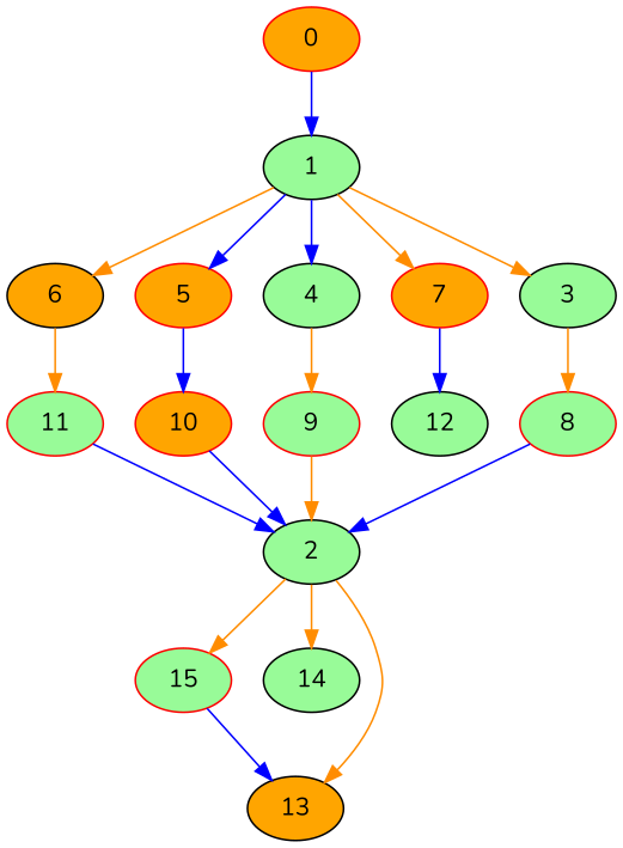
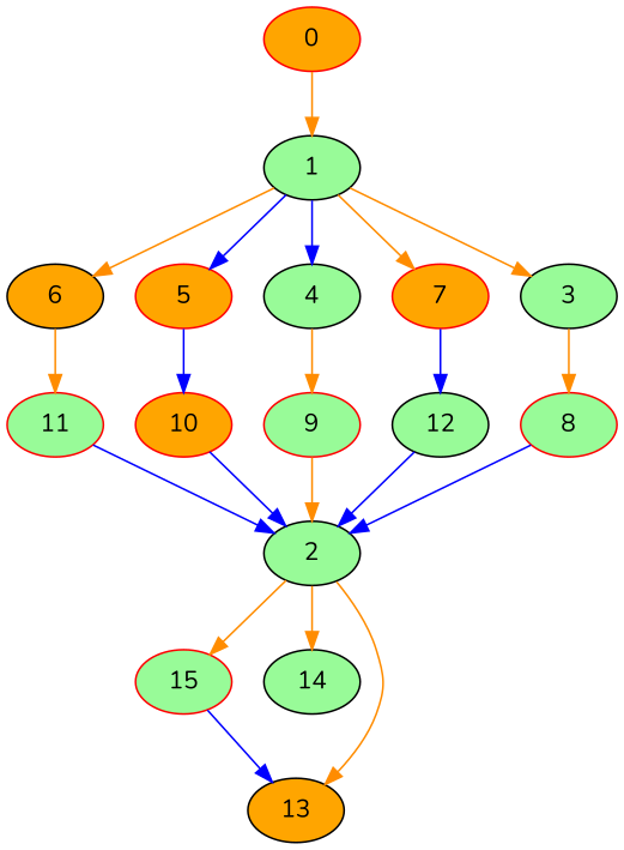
  digraph {
    fontname=Nunito
    node [Weight=33 color=red fillcolor=palegreen fontname=Nunito style=filled]
    edge [Weight=5 color=blue fontname=Nunito]
    0 [Weight=164 fillcolor=orange]
    1 [Weight=49 color=black]
    6 [Weight=164 color=black fillcolor=orange]
    5 [Weight=82 fillcolor=orange]
    4 [Weight=82 color=black]
    7 [fillcolor=orange]
    3 [color=black]
    11
    10 [Weight=65 fillcolor=orange]
    9 [Weight=49]
    12 [Weight=98 color=black]
    8
    2 [Weight=114 color=black]
    15
    14 [color=black]
    13 [Weight=147 color=black fillcolor=orange]
-   0 -> 1 [Weight=10]
+   0 -> 1 [Weight=10 color=darkorange]
    1 -> 6 [Weight=2 color=darkorange]
    1 -> 5
    1 -> 4 [Weight=9]
    1 -> 7 [Weight=6 color=darkorange]
    1 -> 3 [Weight=8 color=darkorange]
    6 -> 11 [Weight=2 color=darkorange]
    5 -> 10 [Weight=4]
    4 -> 9 [color=darkorange]
    7 -> 12 [Weight=4]
    3 -> 8 [Weight=10 color=darkorange]
    11 -> 2 [Weight=7]
    10 -> 2
    9 -> 2 [color=darkorange]
+   12 -> 2 [Weight=6]
    8 -> 2 [Weight=7]
    2 -> 15 [Weight=9 color=darkorange]
    2 -> 14 [Weight=10 color=darkorange]
    2 -> 13 [Weight=2 color=darkorange]
    15 -> 13
  }
